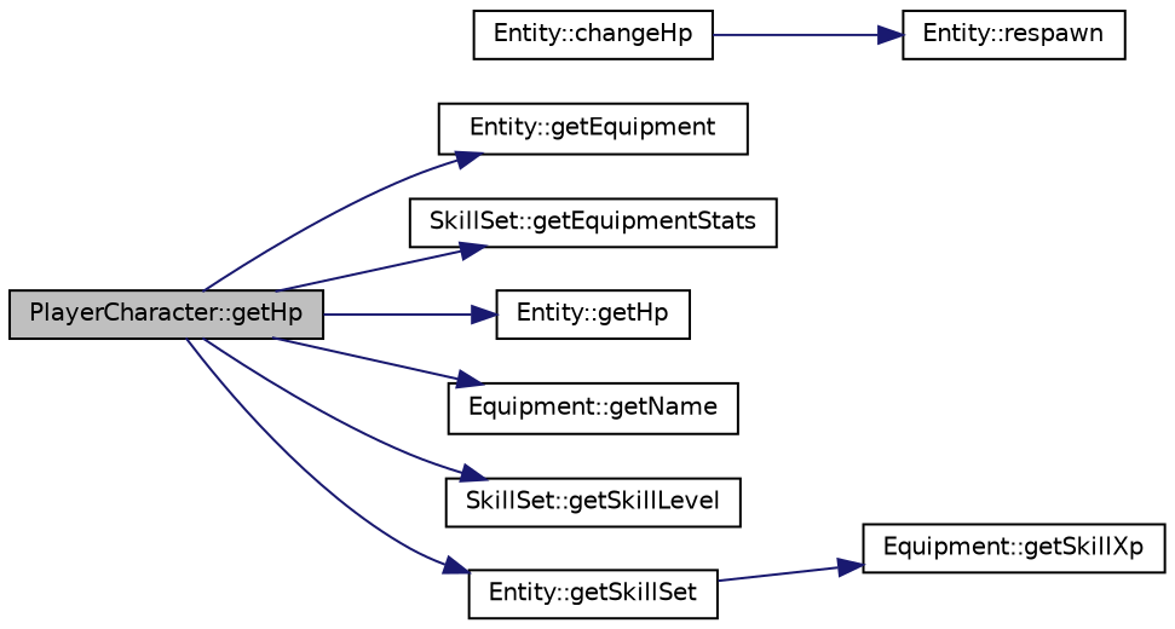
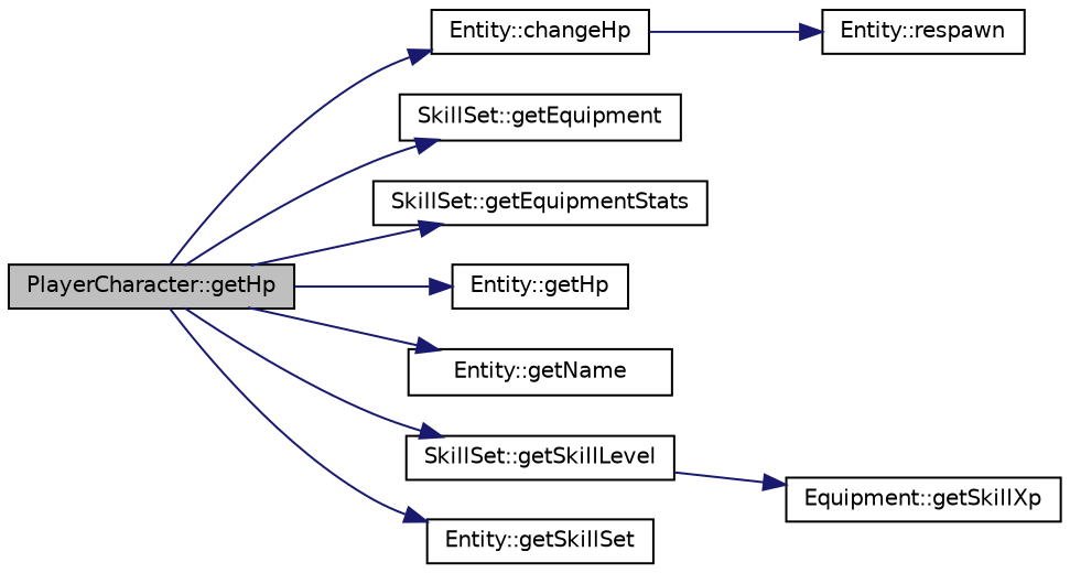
  digraph {
    rankdir=LR
    node [color=black fillcolor=white fontname=Helvetica fontsize=10 shape=record style=filled]
    edge [color=midnightblue fontname=Helvetica fontsize=10 labelfontname=Helvetica labelfontsize=10 style=solid]
    n1 [fillcolor=grey75 fontcolor=black height=0.2 label="PlayerCharacter::getHp" width=0.4]
    n2 [height=0.2 label="Entity::changeHp" width=0.4]
-   n3 [height=0.2 label="Entity::getEquipment" width=0.4]
+   n3 [height=0.2 label="SkillSet::getEquipment" width=0.4]
    n4 [height=0.2 label="SkillSet::getEquipmentStats" width=0.4]
    n5 [height=0.2 label="Entity::getHp" width=0.4]
-   n6 [height=0.2 label="Equipment::getName" width=0.4]
+   n6 [height=0.2 label="Entity::getName" width=0.4]
    n7 [height=0.2 label="SkillSet::getSkillLevel" width=0.4]
    n8 [height=0.2 label="Entity::getSkillSet" width=0.4]
    n9 [height=0.2 label="Entity::respawn" width=0.4]
    n10 [height=0.2 label="Equipment::getSkillXp" width=0.4]
+   n1 -> n2
    n1 -> n3
    n1 -> n4
    n1 -> n5
    n1 -> n6
    n1 -> n7
    n1 -> n8
    n2 -> n9
-   n8 -> n10
+   n7 -> n10
  }
